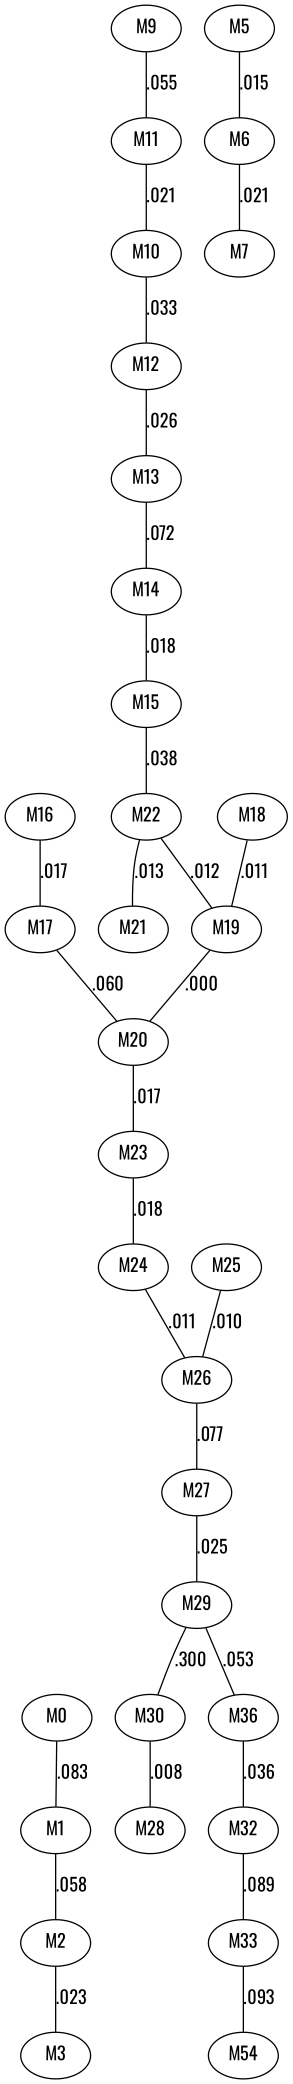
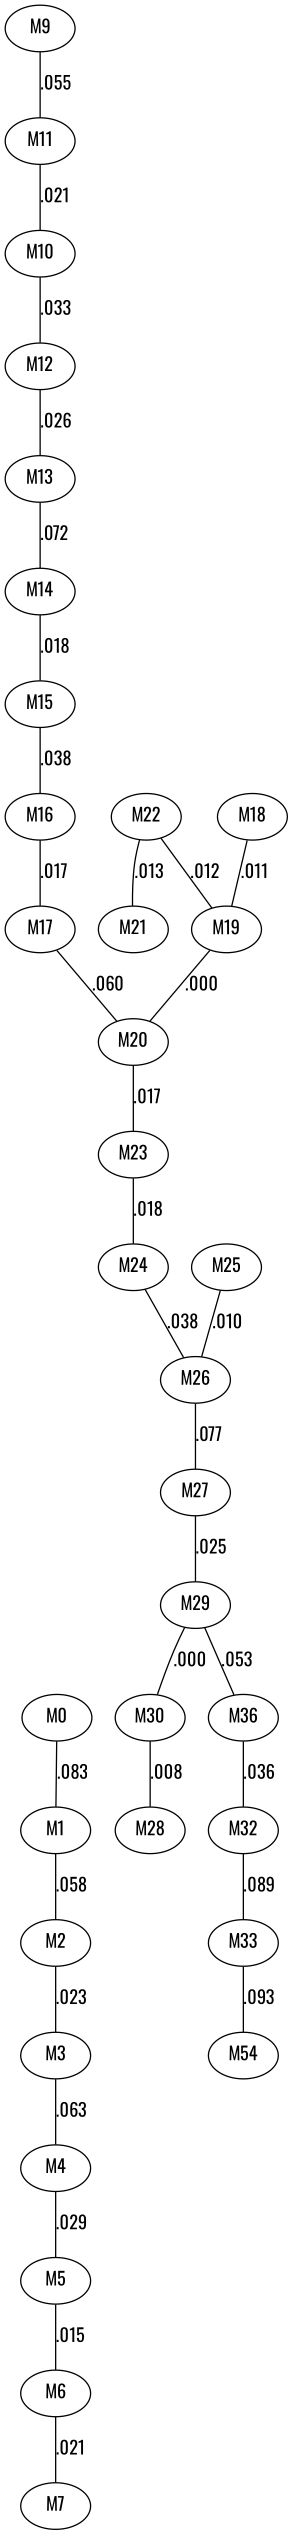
  graph {
    fontname=Oswald
    node [fontname=Oswald]
    edge [fontname=Oswald]
    M0
    M1
    M28
    M2
    M3
+   M4
    M5
    M6
    M7
    M9
    M11
    M10
    M12
    M13
    M14
    M15
    M16
    M17
    M20
    M23
    M24
    M19
    M26
    M22
    M21
    M18
    M27
    M29
    M25
    M30
    n31 [label=M36]
    M32
    M33
    n34 [label=M54]
    M0 -- M1 [label=.083]
    M0 -- M28 [style=invis]
    M1 -- M2 [label=.058]
    M2 -- M3 [label=.023]
+   M3 -- M4 [label=.063]
+   M4 -- M5 [label=.029]
    M5 -- M6 [label=.015]
    M6 -- M7 [label=.021]
    M9 -- M11 [label=.055]
    M11 -- M10 [label=.021]
    M10 -- M12 [label=.033]
    M12 -- M13 [label=.026]
    M13 -- M14 [label=.072]
    M14 -- M15 [label=.018]
-   M15 -- M22 [label=.038]
+   M15 -- M16 [label=.038]
    M16 -- M17 [label=.017]
    M17 -- M20 [label=.060]
    M20 -- M23 [label=.017]
    M23 -- M24 [label=.018]
-   M24 -- M26 [label=.011]
+   M24 -- M26 [label=.038]
    M19 -- M20 [label=.000]
    M26 -- M27 [label=.077]
    M22 -- M19 [label=.012]
    M22 -- M21 [label=.013]
    M18 -- M19 [label=.011]
    M27 -- M29 [label=.025]
-   M29 -- M30 [label=.300]
+   M29 -- M30 [label=.000]
    M29 -- n31 [label=.053]
    M25 -- M26 [label=.010]
    M30 -- M28 [label=.008]
    n31 -- M32 [label=.036]
    M32 -- M33 [label=.089]
    M33 -- n34 [label=.093]
  }
